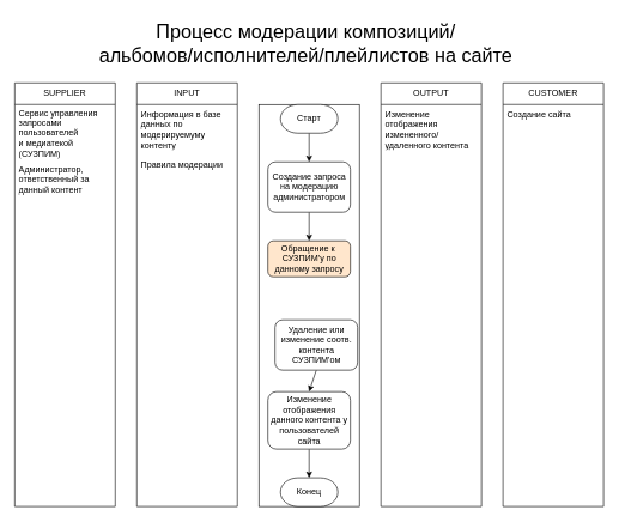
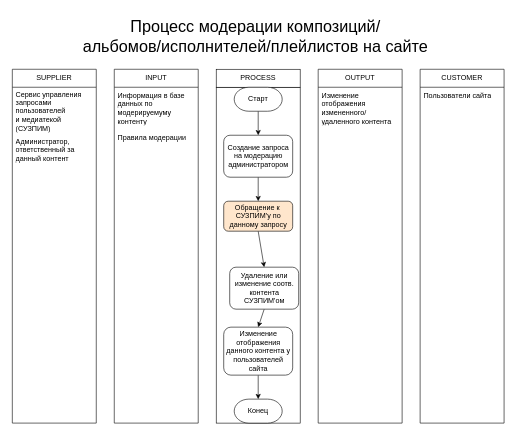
  <mxCell id="0" />
  <mxCell id="1" parent="0" />
  <mxCell id="2" value="" style="rounded=0;whiteSpace=wrap;html=1;fillColor=none;" vertex="1" parent="1"><mxGeometry x="360" y="145" width="140" height="560" as="geometry" /></mxCell>
  <mxCell id="3" value="SUPPLIER" style="swimlane;fontStyle=0;childLayout=stackLayout;horizontal=1;startSize=30;horizontalStack=0;resizeParent=1;resizeParentMax=0;resizeLast=0;collapsible=1;marginBottom=0;whiteSpace=wrap;html=1;" vertex="1" parent="1"><mxGeometry x="20" y="115" width="140" height="590" as="geometry" /></mxCell>
  <mxCell id="4" value="&lt;span style=&quot;text-align: center;&quot;&gt;Сервис управления&lt;/span&gt;&lt;br style=&quot;text-align: center;&quot;&gt;&lt;span style=&quot;text-align: center;&quot;&gt;запросами пользователей&lt;/span&gt;&lt;br style=&quot;text-align: center;&quot;&gt;&lt;span style=&quot;text-align: center;&quot;&gt;и медиатекой (СУЗПИМ)&lt;/span&gt;" style="text;strokeColor=none;fillColor=none;align=left;verticalAlign=middle;spacingLeft=4;spacingRight=4;overflow=hidden;points=[[0,0.5],[1,0.5]];portConstraint=eastwest;rotatable=0;whiteSpace=wrap;html=1;" vertex="1" parent="3"><mxGeometry y="30" width="140" height="80" as="geometry" /></mxCell>
  <mxCell id="5" value="Администратор, ответственный за данный контент" style="text;strokeColor=none;fillColor=none;align=left;verticalAlign=middle;spacingLeft=4;spacingRight=4;overflow=hidden;points=[[0,0.5],[1,0.5]];portConstraint=eastwest;rotatable=0;whiteSpace=wrap;html=1;" vertex="1" parent="3"><mxGeometry y="110" width="140" height="50" as="geometry" /></mxCell>
  <mxCell id="6" value="&amp;nbsp;" style="text;strokeColor=none;fillColor=none;align=left;verticalAlign=middle;spacingLeft=4;spacingRight=4;overflow=hidden;points=[[0,0.5],[1,0.5]];portConstraint=eastwest;rotatable=0;whiteSpace=wrap;html=1;" vertex="1" parent="3"><mxGeometry y="160" width="140" height="430" as="geometry" /></mxCell>
  <mxCell id="7" value="INPUT" style="swimlane;fontStyle=0;childLayout=stackLayout;horizontal=1;startSize=30;horizontalStack=0;resizeParent=1;resizeParentMax=0;resizeLast=0;collapsible=1;marginBottom=0;whiteSpace=wrap;html=1;" vertex="1" parent="1"><mxGeometry x="190" y="115" width="140" height="590" as="geometry" /></mxCell>
  <mxCell id="8" value="Информация в базе данных по модерируемуму контенту" style="text;strokeColor=none;fillColor=none;align=left;verticalAlign=middle;spacingLeft=4;spacingRight=4;overflow=hidden;points=[[0,0.5],[1,0.5]];portConstraint=eastwest;rotatable=0;whiteSpace=wrap;html=1;" vertex="1" parent="7"><mxGeometry y="30" width="140" height="70" as="geometry" /></mxCell>
  <mxCell id="9" value="Правила модерации" style="text;strokeColor=none;fillColor=none;align=left;verticalAlign=middle;spacingLeft=4;spacingRight=4;overflow=hidden;points=[[0,0.5],[1,0.5]];portConstraint=eastwest;rotatable=0;whiteSpace=wrap;html=1;" vertex="1" parent="7"><mxGeometry y="100" width="140" height="30" as="geometry" /></mxCell>
  <mxCell id="10" value="&amp;nbsp;" style="text;strokeColor=none;fillColor=none;align=left;verticalAlign=middle;spacingLeft=4;spacingRight=4;overflow=hidden;points=[[0,0.5],[1,0.5]];portConstraint=eastwest;rotatable=0;whiteSpace=wrap;html=1;" vertex="1" parent="7"><mxGeometry y="130" width="140" height="460" as="geometry" /></mxCell>
  <mxCell id="11" value="CUSTOMER" style="swimlane;fontStyle=0;childLayout=stackLayout;horizontal=1;startSize=30;horizontalStack=0;resizeParent=1;resizeParentMax=0;resizeLast=0;collapsible=1;marginBottom=0;whiteSpace=wrap;html=1;" vertex="1" parent="1"><mxGeometry x="700" y="115" width="140" height="590" as="geometry" /></mxCell>
- <mxCell id="12" value="Создание сайта" style="text;strokeColor=none;fillColor=none;align=left;verticalAlign=middle;spacingLeft=4;spacingRight=4;overflow=hidden;points=[[0,0.5],[1,0.5]];portConstraint=eastwest;rotatable=0;whiteSpace=wrap;html=1;" vertex="1" parent="11"><mxGeometry y="30" width="140" height="30" as="geometry" /></mxCell>
+ <mxCell id="12" value="Пользователи сайта" style="text;strokeColor=none;fillColor=none;align=left;verticalAlign=middle;spacingLeft=4;spacingRight=4;overflow=hidden;points=[[0,0.5],[1,0.5]];portConstraint=eastwest;rotatable=0;whiteSpace=wrap;html=1;" vertex="1" parent="11"><mxGeometry y="30" width="140" height="30" as="geometry" /></mxCell>
  <mxCell id="13" value="&amp;nbsp;" style="text;strokeColor=none;fillColor=none;align=left;verticalAlign=middle;spacingLeft=4;spacingRight=4;overflow=hidden;points=[[0,0.5],[1,0.5]];portConstraint=eastwest;rotatable=0;whiteSpace=wrap;html=1;" vertex="1" parent="11"><mxGeometry y="60" width="140" height="530" as="geometry" /></mxCell>
  <mxCell id="14" value="OUTPUT" style="swimlane;fontStyle=0;childLayout=stackLayout;horizontal=1;startSize=30;horizontalStack=0;resizeParent=1;resizeParentMax=0;resizeLast=0;collapsible=1;marginBottom=0;whiteSpace=wrap;html=1;" vertex="1" parent="1"><mxGeometry x="530" y="115" width="140" height="590" as="geometry" /></mxCell>
  <mxCell id="15" value="Изменение отображения измененного/удаленного контента" style="text;strokeColor=none;fillColor=none;align=left;verticalAlign=middle;spacingLeft=4;spacingRight=4;overflow=hidden;points=[[0,0.5],[1,0.5]];portConstraint=eastwest;rotatable=0;whiteSpace=wrap;html=1;" vertex="1" parent="14"><mxGeometry y="30" width="140" height="70" as="geometry" /></mxCell>
  <mxCell id="16" value="&amp;nbsp;" style="text;strokeColor=none;fillColor=none;align=left;verticalAlign=middle;spacingLeft=4;spacingRight=4;overflow=hidden;points=[[0,0.5],[1,0.5]];portConstraint=eastwest;rotatable=0;whiteSpace=wrap;html=1;" vertex="1" parent="14"><mxGeometry y="100" width="140" height="490" as="geometry" /></mxCell>
+ <mxCell id="17" value="PROCESS" style="rounded=0;whiteSpace=wrap;html=1;" vertex="1" parent="1"><mxGeometry x="360" y="115" width="140" height="30" as="geometry" /></mxCell>
  <mxCell id="18" style="edgeStyle=none;html=1;exitX=0.5;exitY=1;exitDx=0;exitDy=0;entryX=0.5;entryY=0;entryDx=0;entryDy=0;" edge="1" parent="1" source="19" target="24"><mxGeometry relative="1" as="geometry" /></mxCell>
  <mxCell id="19" value="Создание запроса на модерацию администратором" style="rounded=1;whiteSpace=wrap;html=1;" vertex="1" parent="1"><mxGeometry x="372.5" y="225" width="115" height="70" as="geometry" /></mxCell>
  <mxCell id="20" style="edgeStyle=none;html=1;exitX=0.5;exitY=1;exitDx=0;exitDy=0;exitPerimeter=0;entryX=0.5;entryY=0;entryDx=0;entryDy=0;" edge="1" parent="1" source="21" target="19"><mxGeometry relative="1" as="geometry" /></mxCell>
  <mxCell id="21" value="Старт" style="strokeWidth=1;html=1;shape=mxgraph.flowchart.terminator;whiteSpace=wrap;" vertex="1" parent="1"><mxGeometry x="390" y="145" width="80" height="40" as="geometry" /></mxCell>
  <mxCell id="22" value="Процесс модерации композиций/&lt;br&gt;альбомов/исполнителей/плейлистов на сайте" style="text;html=1;align=center;verticalAlign=middle;resizable=0;points=[];autosize=1;strokeColor=none;fillColor=none;fontSize=27;" vertex="1" parent="1"><mxGeometry x="125" y="20" width="600" height="80" as="geometry" /></mxCell>
+ <mxCell id="23" style="edgeStyle=none;html=1;exitX=0.5;exitY=1;exitDx=0;exitDy=0;entryX=0.5;entryY=0;entryDx=0;entryDy=0;" edge="1" parent="1" source="24" target="26"><mxGeometry relative="1" as="geometry" /></mxCell>
  <mxCell id="24" value="Обращение к&amp;nbsp; СУЗПИМ'у по данному запросу" style="rounded=1;whiteSpace=wrap;html=1;fillColor=#ffe6cc;" vertex="1" parent="1"><mxGeometry x="372.5" y="335" width="115" height="50" as="geometry" /></mxCell>
  <mxCell id="25" style="edgeStyle=none;html=1;exitX=0.5;exitY=1;exitDx=0;exitDy=0;entryX=0.5;entryY=0;entryDx=0;entryDy=0;" edge="1" parent="1" source="26" target="28"><mxGeometry relative="1" as="geometry" /></mxCell>
  <mxCell id="26" value="Удаление или изменение соотв. контента СУЗПИМ'ом" style="rounded=1;whiteSpace=wrap;html=1;" vertex="1" parent="1"><mxGeometry x="382.5" y="445" width="115" height="70" as="geometry" /></mxCell>
  <mxCell id="27" style="edgeStyle=none;html=1;exitX=0.5;exitY=1;exitDx=0;exitDy=0;entryX=0.5;entryY=0;entryDx=0;entryDy=0;entryPerimeter=0;" edge="1" parent="1" source="28" target="29"><mxGeometry relative="1" as="geometry" /></mxCell>
  <mxCell id="28" value="Изменение отображения данного контента у пользователей сайта" style="rounded=1;whiteSpace=wrap;html=1;" vertex="1" parent="1"><mxGeometry x="372.5" y="545" width="115" height="80" as="geometry" /></mxCell>
  <mxCell id="29" value="Конец" style="strokeWidth=1;html=1;shape=mxgraph.flowchart.terminator;whiteSpace=wrap;" vertex="1" parent="1"><mxGeometry x="390" y="665" width="80" height="40" as="geometry" /></mxCell>
